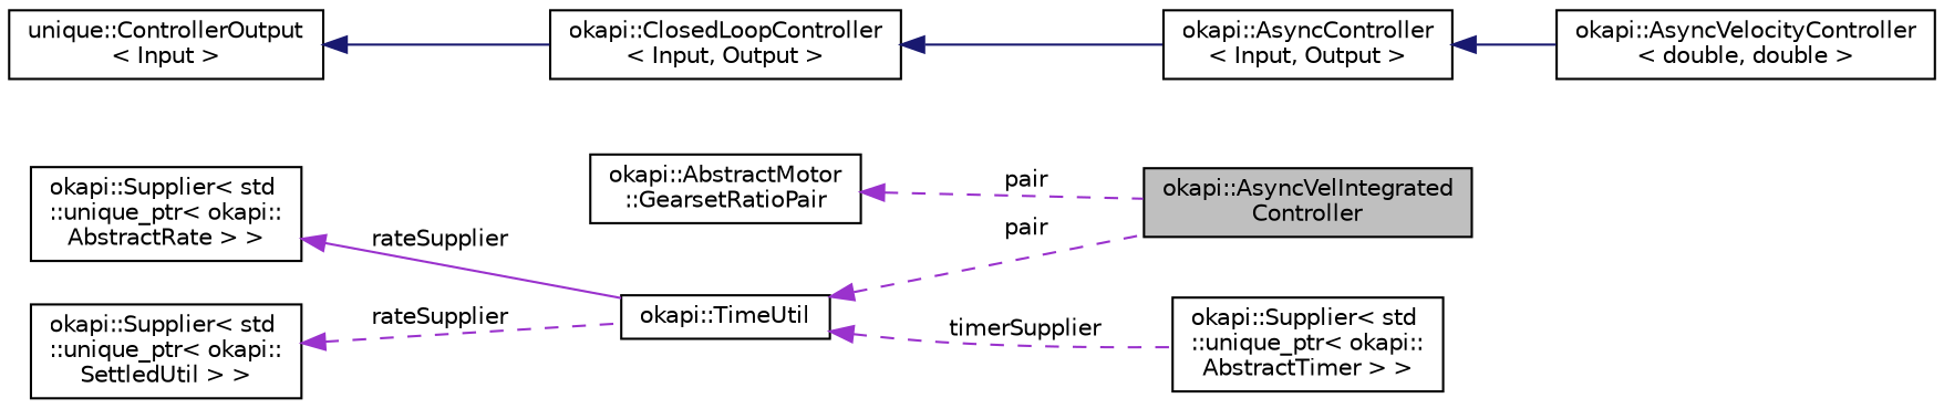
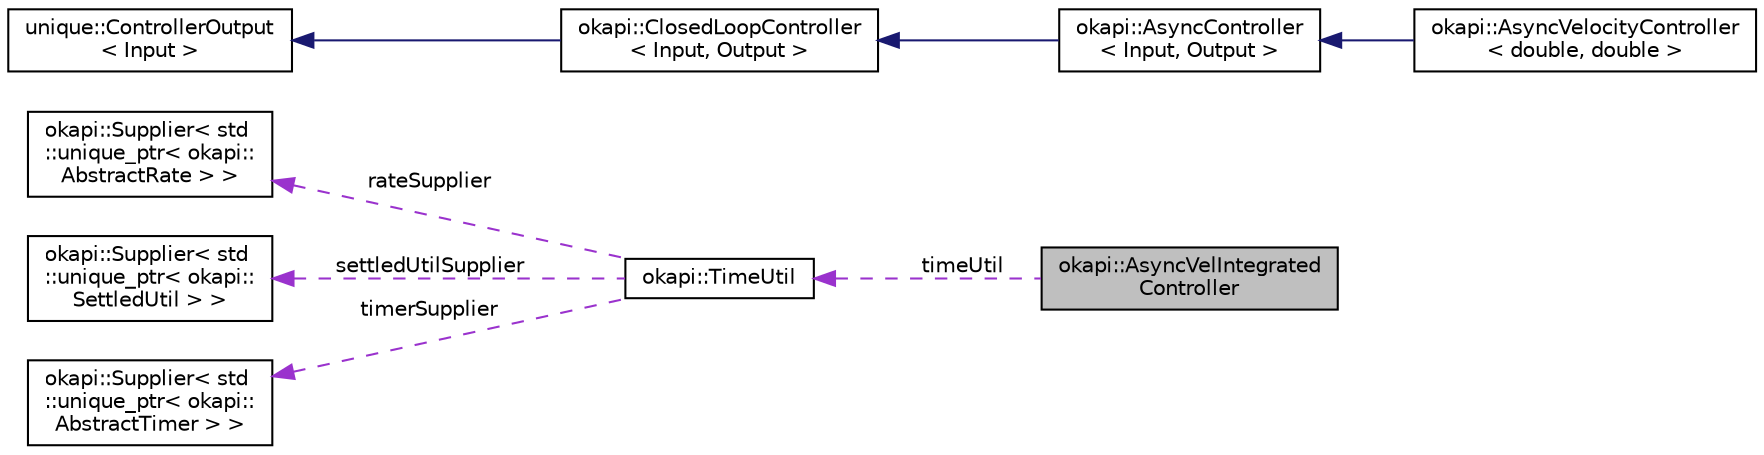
  digraph {
    rankdir=LR
    node [color=black fillcolor=white fontname=Helvetica fontsize=10 shape=record style=filled]
    edge [color=darkorchid3 dir=back fontname=Helvetica fontsize=10 labelfontname=Helvetica labelfontsize=10 style=dashed]
    n1 [fillcolor=grey75 fontcolor=black height=0.2 label="okapi::AsyncVelIntegrated\lController" width=0.4]
    n2 [height=0.2 label="okapi::AsyncVelocityController\l\< double, double \>" width=0.4]
    n3 [height=0.2 label="okapi::AsyncController\l\< Input, Output \>" width=0.4]
    n4 [height=0.2 label="okapi::ClosedLoopController\l\< Input, Output \>" width=0.4]
    n5 [height=0.2 label="unique::ControllerOutput\l\< Input \>" width=0.4]
-   n6 [height=0.2 label="okapi::AbstractMotor\l::GearsetRatioPair" width=0.4]
    n7 [height=0.2 label="okapi::TimeUtil" width=0.4]
    n8 [height=0.2 label="okapi::Supplier\< std\l::unique_ptr\< okapi::\lAbstractRate \> \>" width=0.4]
    n9 [height=0.2 label="okapi::Supplier\< std\l::unique_ptr\< okapi::\lSettledUtil \> \>" width=0.4]
    n10 [height=0.2 label="okapi::Supplier\< std\l::unique_ptr\< okapi::\lAbstractTimer \> \>" width=0.4]
    n3 -> n2 [color=midnightblue style=solid]
    n4 -> n3 [color=midnightblue style=solid]
    n5 -> n4 [color=midnightblue style=solid]
-   n6 -> n1 [label=" pair"]
-   n7 -> n1 [label=" pair"]
-   n8 -> n7 [label=" rateSupplier" style=solid]
-   n9 -> n7 [label=" rateSupplier"]
-   n7 -> n10 [label=" timerSupplier"]
+   n7 -> n1 [label=" timeUtil"]
+   n8 -> n7 [label=" rateSupplier"]
+   n9 -> n7 [label=" settledUtilSupplier"]
+   n10 -> n7 [label=" timerSupplier"]
  }
